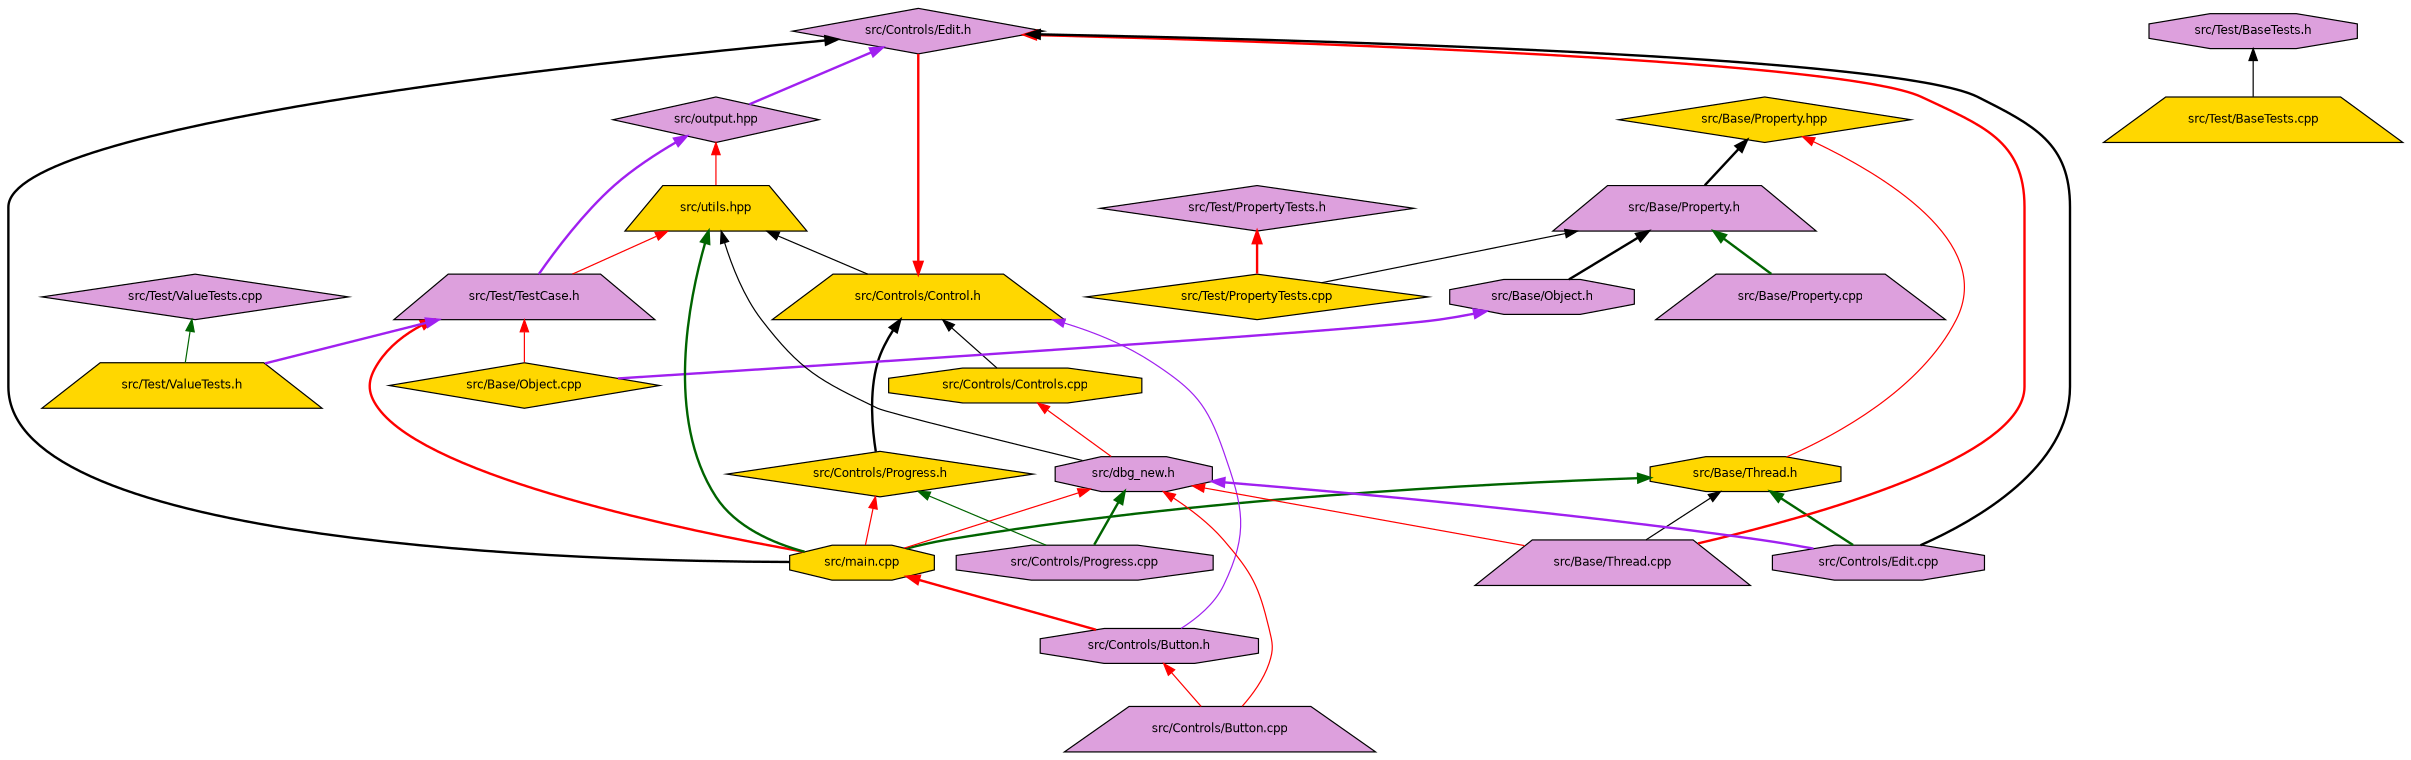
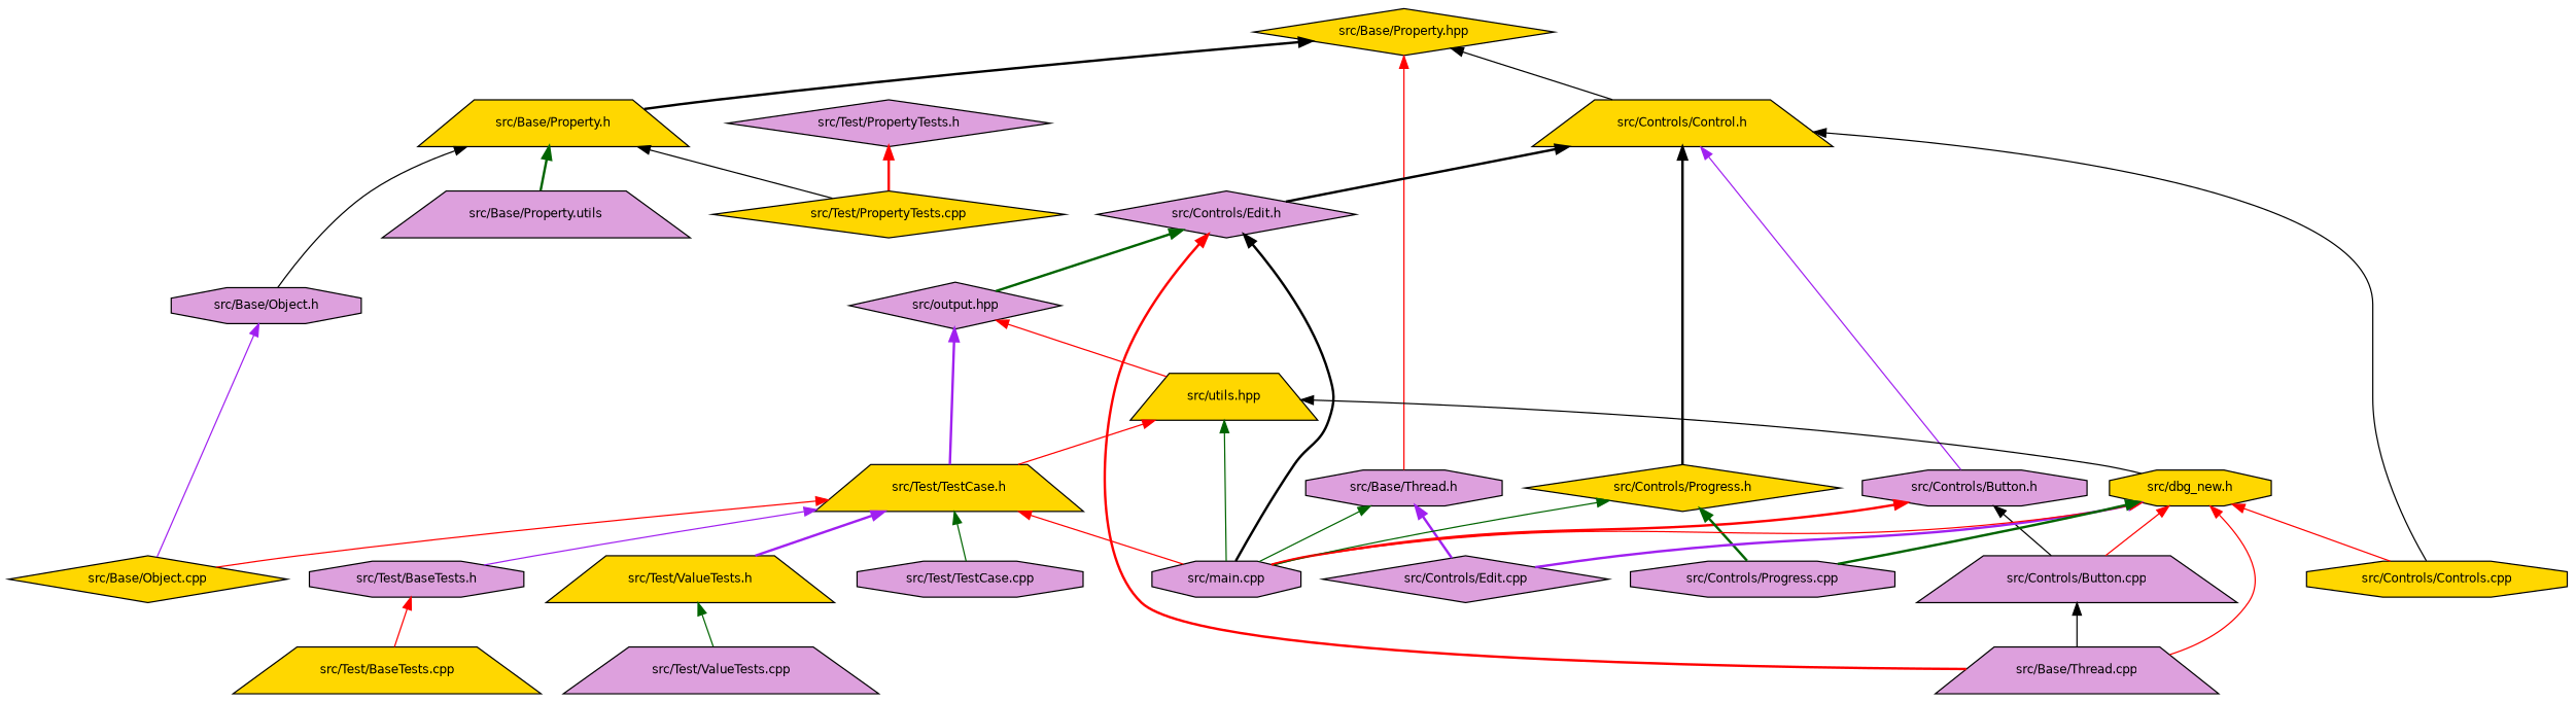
  digraph {
    node [color=black fillcolor=plum fontname=Helvetica fontsize=10 shape=octagon style=filled]
    edge [color=red dir=back fontname=Helvetica fontsize=10 labelfontname=Helvetica labelfontsize=10 style=solid]
    n1 [fillcolor=gold fontcolor=black height=0.2 label="src/Base/Property.hpp" shape=diamond width=0.4]
-   n2 [height=0.2 label="src/Base/Property.h" shape=trapezium width=0.4]
-   n3 [fillcolor=gold height=0.2 label="src/Base/Thread.h" width=0.4]
+   n2 [fillcolor=gold height=0.2 label="src/Base/Property.h" shape=trapezium width=0.4]
+   n3 [height=0.2 label="src/Base/Thread.h" width=0.4]
    n4 [fillcolor=gold height=0.2 label="src/Controls/Control.h" shape=trapezium width=0.4]
    n5 [height=0.2 label="src/Base/Object.h" width=0.4]
-   n6 [height=0.2 label="src/Base/Property.cpp" shape=trapezium width=0.4]
+   n6 [height=0.2 label="src/Base/Property.utils" shape=trapezium width=0.4]
    n7 [fillcolor=gold height=0.2 label="src/Test/PropertyTests.cpp" shape=diamond width=0.4]
    n8 [height=0.2 label="src/Base/Thread.cpp" shape=trapezium width=0.4]
-   n9 [height=0.2 label="src/Controls/Edit.cpp" width=0.4]
-   n10 [fillcolor=gold height=0.2 label="src/main.cpp" width=0.4]
+   n9 [height=0.2 label="src/Controls/Edit.cpp" shape=diamond width=0.4]
+   n10 [height=0.2 label="src/main.cpp" width=0.4]
    n11 [height=0.2 label="src/Controls/Button.h" width=0.4]
    n12 [fillcolor=gold height=0.2 label="src/Controls/Controls.cpp" width=0.4]
    n13 [height=0.2 label="src/Controls/Edit.h" shape=diamond width=0.4]
    n14 [fillcolor=gold height=0.2 label="src/Controls/Progress.h" shape=diamond width=0.4]
    n15 [fillcolor=gold height=0.2 label="src/Base/Object.cpp" shape=diamond width=0.4]
    n16 [height=0.2 label="src/Controls/Button.cpp" shape=trapezium width=0.4]
    n17 [height=0.2 label="src/output.hpp" shape=diamond width=0.4]
    n18 [height=0.2 label="src/Controls/Progress.cpp" width=0.4]
-   n19 [height=0.2 label="src/Test/TestCase.h" shape=trapezium width=0.4]
+   n19 [fillcolor=gold height=0.2 label="src/Test/TestCase.h" shape=trapezium width=0.4]
    n20 [fillcolor=gold height=0.2 label="src/utils.hpp" shape=trapezium width=0.4]
    n21 [height=0.2 label="src/Test/BaseTests.h" width=0.4]
+   n22 [height=0.2 label="src/Test/TestCase.cpp" width=0.4]
    n23 [fillcolor=gold height=0.2 label="src/Test/ValueTests.h" shape=trapezium width=0.4]
-   n24 [height=0.2 label="src/dbg_new.h" width=0.4]
+   n24 [fillcolor=gold height=0.2 label="src/dbg_new.h" width=0.4]
    n25 [fillcolor=gold height=0.2 label="src/Test/BaseTests.cpp" shape=trapezium width=0.4]
    n26 [height=0.2 label="src/Test/PropertyTests.h" shape=diamond width=0.4]
-   n27 [height=0.2 label="src/Test/ValueTests.cpp" shape=diamond width=0.4]
+   n27 [height=0.2 label="src/Test/ValueTests.cpp" shape=trapezium width=0.4]
    n1 -> n2 [color=black style=bold]
    n1 -> n3
-   n20 -> n4 [color=black]
-   n2 -> n5 [color=black style=bold]
+   n1 -> n4 [color=black]
+   n2 -> n5 [color=black]
    n2 -> n6 [color=darkgreen style=bold]
    n2 -> n7 [color=black]
-   n3 -> n8 [color=black]
-   n3 -> n9 [color=darkgreen style=bold]
-   n3 -> n10 [color=darkgreen style=bold]
+   n16 -> n8 [color=black]
+   n3 -> n9 [color=purple style=bold]
+   n3 -> n10 [color=darkgreen]
    n4 -> n11 [color=purple]
    n4 -> n12 [color=black]
-   n4 -> n13 [style=bold]
+   n4 -> n13 [color=black style=bold]
    n4 -> n14 [color=black style=bold]
-   n5 -> n15 [color=purple style=bold]
-   n10 -> n11 [style=bold]
-   n11 -> n16
+   n5 -> n15 [color=purple]
+   n11 -> n10 [style=bold]
+   n11 -> n16 [color=black]
    n13 -> n8 [style=bold]
-   n13 -> n9 [color=black style=bold]
    n13 -> n10 [color=black style=bold]
-   n13 -> n17 [color=purple style=bold]
-   n14 -> n10
-   n14 -> n18 [color=darkgreen]
+   n13 -> n17 [color=darkgreen style=bold]
+   n14 -> n10 [color=darkgreen]
+   n14 -> n18 [color=darkgreen style=bold]
    n17 -> n19 [color=purple style=bold]
    n17 -> n20
-   n19 -> n10 [style=bold]
+   n19 -> n10
    n19 -> n15
+   n19 -> n21 [color=purple]
+   n19 -> n22 [color=darkgreen]
    n19 -> n23 [color=purple style=bold]
-   n20 -> n10 [color=darkgreen style=bold]
+   n20 -> n10 [color=darkgreen]
    n20 -> n19
    n20 -> n24 [color=black]
-   n21 -> n25 [color=black]
-   n27 -> n23 [color=darkgreen]
+   n21 -> n25
+   n23 -> n27 [color=darkgreen]
    n24 -> n8
    n24 -> n9 [color=purple style=bold]
    n24 -> n10
-   n12 -> n24
+   n24 -> n12
    n24 -> n16
    n24 -> n18 [color=darkgreen style=bold]
    n26 -> n7 [style=bold]
  }
